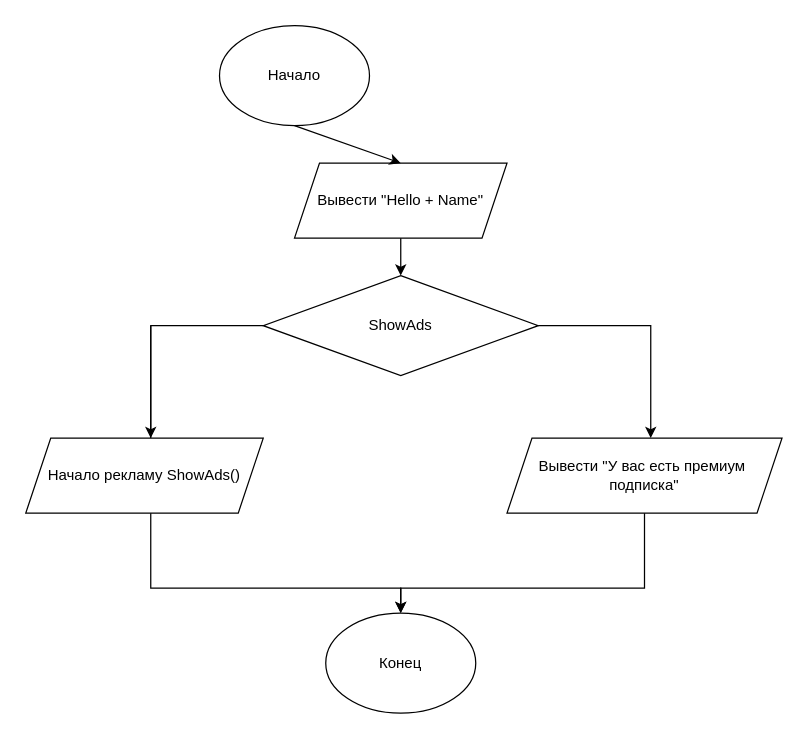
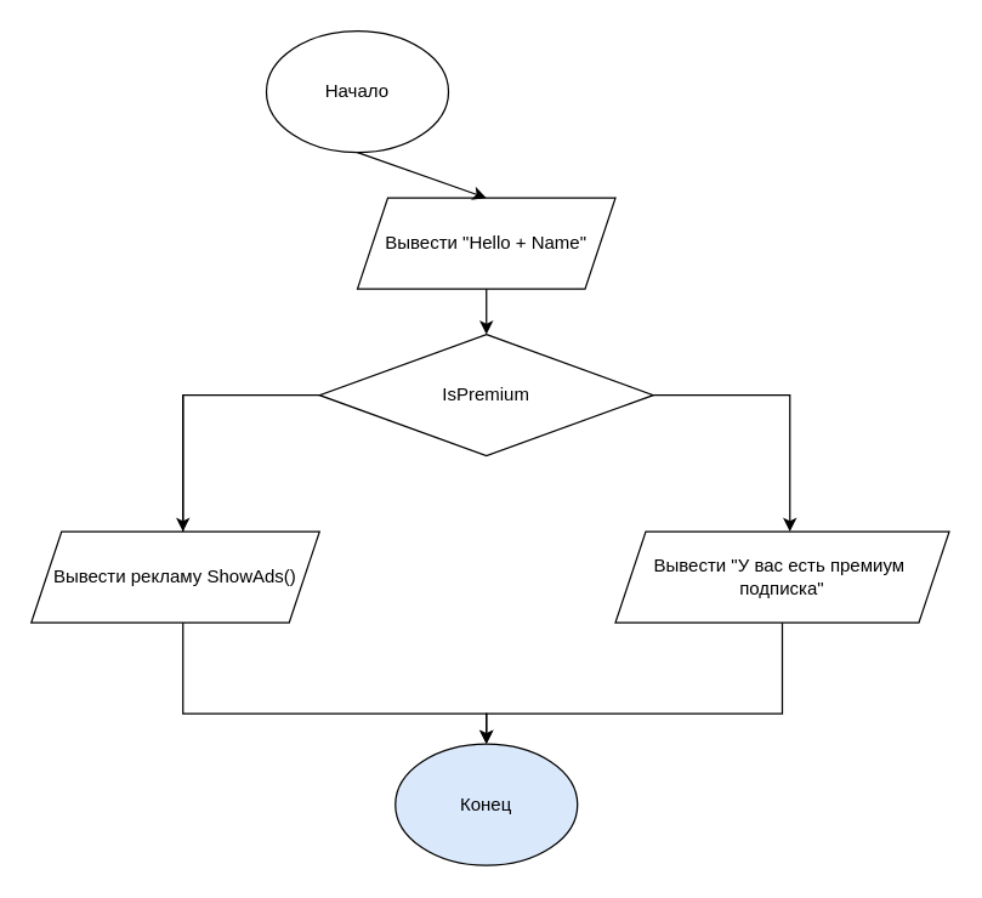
  <mxCell id="0" />
  <mxCell id="1" parent="0" />
  <mxCell id="2" value="Начало" style="ellipse;whiteSpace=wrap;html=1;" parent="1" vertex="1"><mxGeometry x="175" y="20" width="120" height="80" as="geometry" /></mxCell>
  <mxCell id="3" value="Вывести &quot;Hello + Name&quot;" style="shape=parallelogram;perimeter=parallelogramPerimeter;whiteSpace=wrap;html=1;fixedSize=1;" parent="1" vertex="1"><mxGeometry x="235" y="130" width="170" height="60" as="geometry" /></mxCell>
- <mxCell id="4" value="ShowAds" style="rhombus;whiteSpace=wrap;html=1;" parent="1" vertex="1"><mxGeometry x="210" y="220" width="220" height="80" as="geometry" /></mxCell>
+ <mxCell id="4" value="IsPremium" style="rhombus;whiteSpace=wrap;html=1;" parent="1" vertex="1"><mxGeometry x="210" y="220" width="220" height="80" as="geometry" /></mxCell>
  <mxCell id="5" value="" style="endArrow=none;html=1;rounded=0;entryX=0;entryY=0.5;entryDx=0;entryDy=0;" parent="1" target="4" edge="1"><mxGeometry width="50" height="50" relative="1" as="geometry"><mxPoint x="120" y="350" as="sourcePoint" /><mxPoint x="360" y="370" as="targetPoint" /><Array as="points"><mxPoint x="120" y="260" /></Array></mxGeometry></mxCell>
  <mxCell id="6" value="" style="endArrow=classic;html=1;rounded=0;" parent="1" edge="1"><mxGeometry width="50" height="50" relative="1" as="geometry"><mxPoint x="120" y="260" as="sourcePoint" /><mxPoint x="120" y="350" as="targetPoint" /></mxGeometry></mxCell>
  <mxCell id="7" value="" style="endArrow=classic;html=1;rounded=0;" parent="1" edge="1"><mxGeometry width="50" height="50" relative="1" as="geometry"><mxPoint x="430" y="260" as="sourcePoint" /><mxPoint x="520" y="350" as="targetPoint" /><Array as="points"><mxPoint x="520" y="260" /></Array></mxGeometry></mxCell>
  <mxCell id="8" value="" style="endArrow=classic;html=1;rounded=0;exitX=0.5;exitY=1;exitDx=0;exitDy=0;entryX=0.5;entryY=0;entryDx=0;entryDy=0;" parent="1" source="2" target="3" edge="1"><mxGeometry width="50" height="50" relative="1" as="geometry"><mxPoint x="310" y="420" as="sourcePoint" /><mxPoint x="360" y="370" as="targetPoint" /></mxGeometry></mxCell>
  <mxCell id="9" value="" style="endArrow=classic;html=1;rounded=0;exitX=0.5;exitY=1;exitDx=0;exitDy=0;" parent="1" source="3" target="4" edge="1"><mxGeometry width="50" height="50" relative="1" as="geometry"><mxPoint x="310" y="420" as="sourcePoint" /><mxPoint x="360" y="370" as="targetPoint" /></mxGeometry></mxCell>
  <mxCell id="10" value="Вывести &quot;У вас есть премиум&amp;nbsp;&lt;br&gt;подписка&quot;" style="shape=parallelogram;perimeter=parallelogramPerimeter;whiteSpace=wrap;html=1;fixedSize=1;" parent="1" vertex="1"><mxGeometry x="405" y="350" width="220" height="60" as="geometry" /></mxCell>
- <mxCell id="11" value="Начало рекламу ShowAds()" style="shape=parallelogram;perimeter=parallelogramPerimeter;whiteSpace=wrap;html=1;fixedSize=1;" parent="1" vertex="1"><mxGeometry x="20" y="350" width="190" height="60" as="geometry" /></mxCell>
- <mxCell id="12" value="Конец" style="ellipse;whiteSpace=wrap;html=1;" vertex="1" parent="1"><mxGeometry x="260" y="490" width="120" height="80" as="geometry" /></mxCell>
+ <mxCell id="11" value="Вывести рекламу ShowAds()" style="shape=parallelogram;perimeter=parallelogramPerimeter;whiteSpace=wrap;html=1;fixedSize=1;" parent="1" vertex="1"><mxGeometry x="20" y="350" width="190" height="60" as="geometry" /></mxCell>
+ <mxCell id="12" value="Конец" style="ellipse;whiteSpace=wrap;html=1;fillColor=#dae8fc;" vertex="1" parent="1"><mxGeometry x="260" y="490" width="120" height="80" as="geometry" /></mxCell>
  <mxCell id="13" value="" style="endArrow=classic;html=1;rounded=0;edgeStyle=orthogonalEdgeStyle;entryX=0.5;entryY=0;entryDx=0;entryDy=0;" edge="1" parent="1" target="12"><mxGeometry width="50" height="50" relative="1" as="geometry"><mxPoint x="120" y="410" as="sourcePoint" /><mxPoint x="120" y="470" as="targetPoint" /><Array as="points"><mxPoint x="120" y="470" /><mxPoint x="320" y="470" /></Array></mxGeometry></mxCell>
  <mxCell id="14" value="" style="endArrow=classic;html=1;rounded=0;exitX=0.5;exitY=1;exitDx=0;exitDy=0;edgeStyle=orthogonalEdgeStyle;" edge="1" parent="1" source="10"><mxGeometry width="50" height="50" relative="1" as="geometry"><mxPoint x="510" y="490" as="sourcePoint" /><mxPoint x="320" y="490" as="targetPoint" /><Array as="points"><mxPoint x="515" y="470" /><mxPoint x="320" y="470" /></Array></mxGeometry></mxCell>
